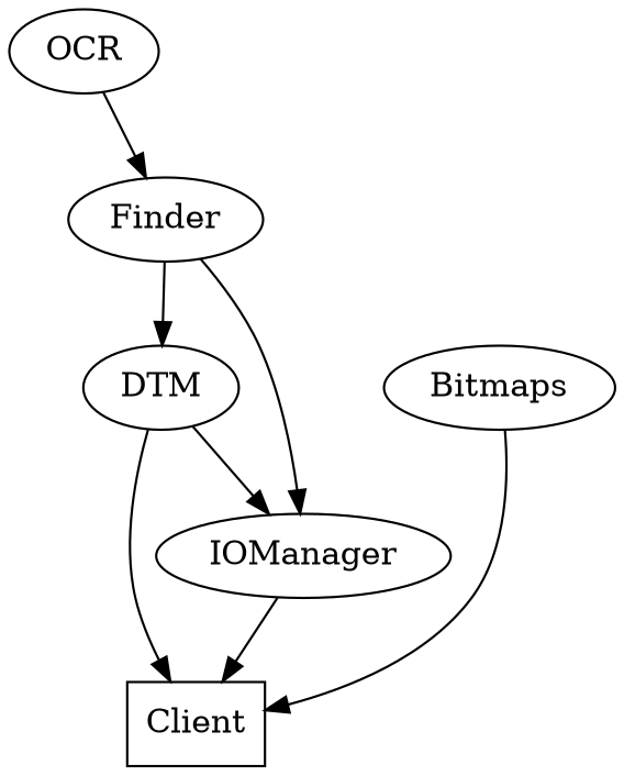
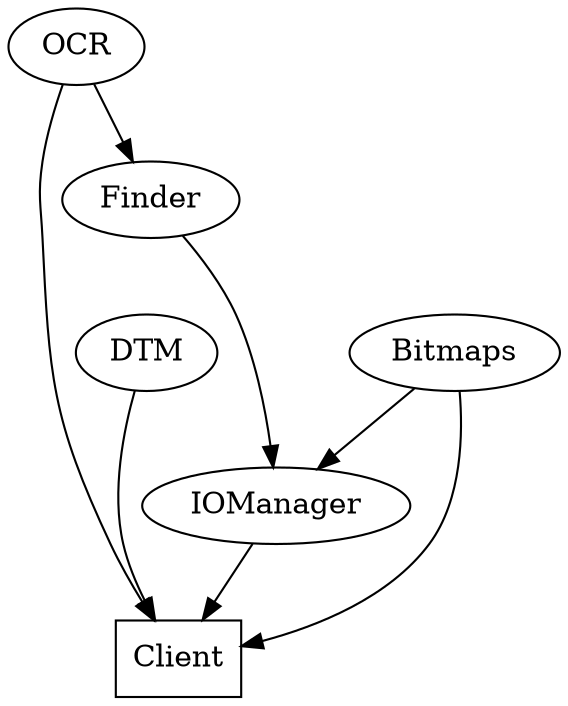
  digraph {
    Client [shape=box]
    IOManager
    Finder
    DTM
    Bitmaps
    OCR
    IOManager -> Client
    Finder -> IOManager
-   Finder -> DTM
    DTM -> Client
    Bitmaps -> Client
-   DTM -> IOManager
+   Bitmaps -> IOManager
+   OCR -> Client
    OCR -> Finder
  }
